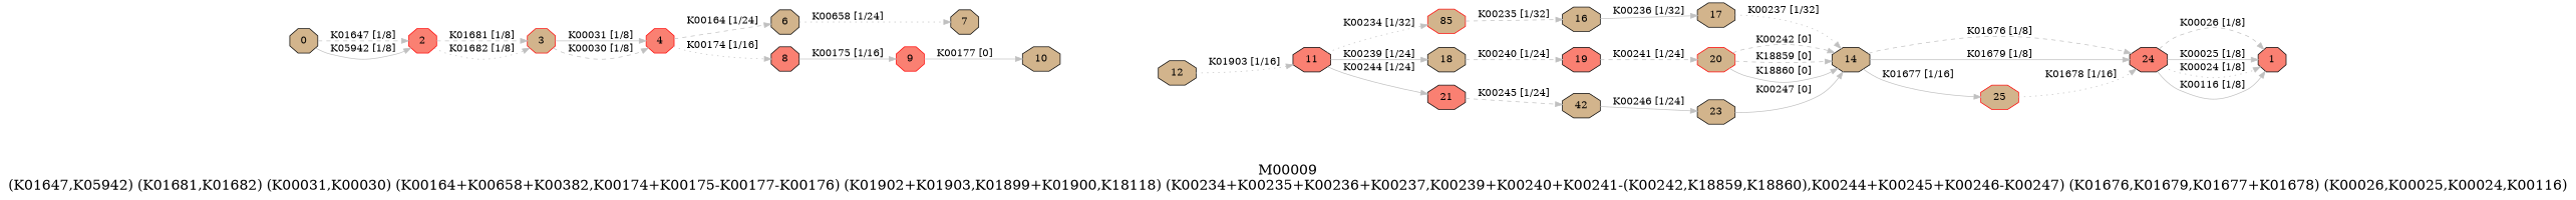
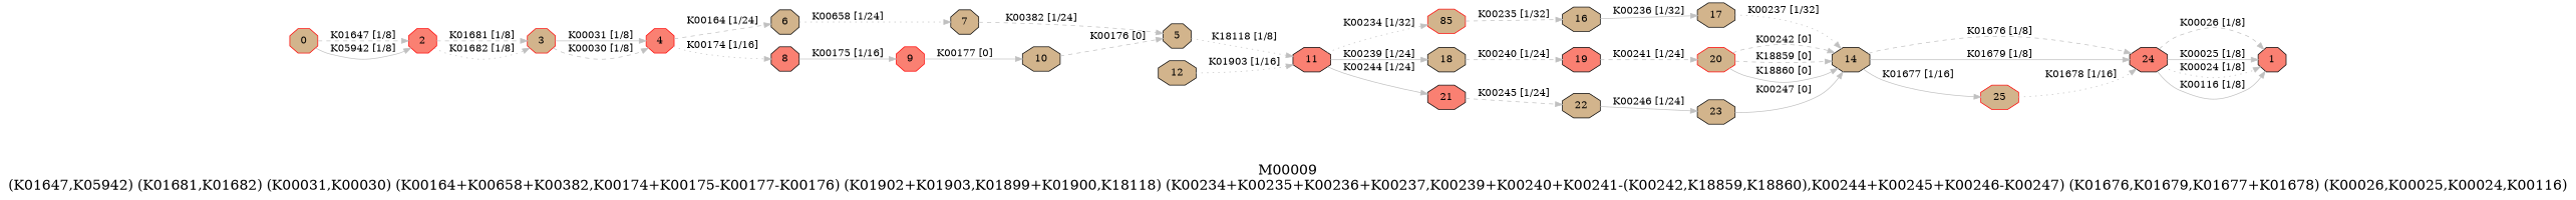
  digraph {
    fontsize=20
    label="M00009\n(K01647,K05942) (K01681,K01682) (K00031,K00030) (K00164+K00658+K00382,K00174+K00175-K00177-K00176) (K01902+K01903,K01899+K01900,K18118) (K00234+K00235+K00236+K00237,K00239+K00240+K00241-(K00242,K18859,K18860),K00244+K00245+K00246-K00247) (K01676,K01679,K01677+K01678) (K00026,K00025,K00024,K00116)"
    rankdir=LR
    node [color=black fillcolor=tan shape=octagon style=filled]
    edge [color=grey style=dashed]
-   0 [height=.3 width=.3]
+   0 [color=red height=.3 width=.3]
    1 [fillcolor=salmon height=.3 width=.3]
    2 [color=red fillcolor=salmon height=.3 width=.3]
    3 [color=red height=.3 width=.3]
    4 [color=red fillcolor=salmon height=.3 width=.3]
+   5 [height=.3 width=.3]
    6 [height=.3 width=.3]
    7 [height=.3 width=.3]
    8 [fillcolor=salmon height=.3 width=.3]
    9 [color=red fillcolor=salmon height=.3 width=.3]
    10 [height=.3 width=.3]
    11 [fillcolor=salmon height=.3 width=.3]
    12 [height=.3 width=.3]
    14 [height=.3 width=.3]
    n15 [color=red height=.3 label=85 width=.3]
    16 [height=.3 width=.3]
    17 [height=.3 width=.3]
    18 [height=.3 width=.3]
    19 [fillcolor=salmon height=.3 width=.3]
    20 [color=red height=.3 width=.3]
    21 [fillcolor=salmon height=.3 width=.3]
-   22 [height=.3 width=.3 label=42]
+   22 [height=.3 width=.3]
    23 [height=.3 width=.3]
    24 [fillcolor=salmon height=.3 width=.3]
    25 [color=red height=.3 width=.3]
    subgraph sub_1 {
      0
      1
      2
      3
      4
+     5
      6
      7
      8
      9
      10
      11
      12
      14
      n15
      16
      17
      18
      19
      20
      21
      22
      23
      24
      25
    }
    0 -> 2 [label="K01647 [1/8]"]
    0 -> 2 [label="K05942 [1/8]" style=solid]
    2 -> 3 [label="K01681 [1/8]"]
    2 -> 3 [label="K01682 [1/8]" style=dotted]
    3 -> 4 [label="K00031 [1/8]" style=solid]
    3 -> 4 [label="K00030 [1/8]"]
    4 -> 6 [label="K00164 [1/24]"]
    4 -> 8 [label="K00174 [1/16]" style=dotted]
+   5 -> 11 [label="K18118 [1/8]" style=dotted]
    6 -> 7 [label="K00658 [1/24]" style=dotted]
+   7 -> 5 [label="K00382 [1/24]"]
    8 -> 9 [label="K00175 [1/16]" style=solid]
    9 -> 10 [label="K00177 [0]" style=solid]
+   10 -> 5 [label="K00176 [0]"]
    11 -> n15 [label="K00234 [1/32]" style=dotted]
    11 -> 18 [label="K00239 [1/24]" style=solid]
    11 -> 21 [label="K00244 [1/24]" style=solid]
    12 -> 11 [label="K01903 [1/16]" style=dotted]
    14 -> 24 [label="K01676 [1/8]"]
    14 -> 24 [label="K01679 [1/8]" style=solid]
    14 -> 25 [label="K01677 [1/16]" style=solid]
    n15 -> 16 [label="K00235 [1/32]"]
    16 -> 17 [label="K00236 [1/32]" style=solid]
    17 -> 14 [label="K00237 [1/32]" style=dotted]
    18 -> 19 [label="K00240 [1/24]"]
    19 -> 20 [label="K00241 [1/24]"]
    20 -> 14 [label="K00242 [0]"]
    20 -> 14 [label="K18859 [0]"]
    20 -> 14 [label="K18860 [0]" style=solid]
    21 -> 22 [label="K00245 [1/24]"]
    22 -> 23 [label="K00246 [1/24]" style=solid]
    23 -> 14 [label="K00247 [0]" style=solid]
    24 -> 1 [label="K00026 [1/8]"]
    24 -> 1 [label="K00025 [1/8]" style=solid]
    24 -> 1 [label="K00024 [1/8]" style=dotted]
    24 -> 1 [label="K00116 [1/8]" style=solid]
    25 -> 24 [label="K01678 [1/16]" style=dotted]
  }
